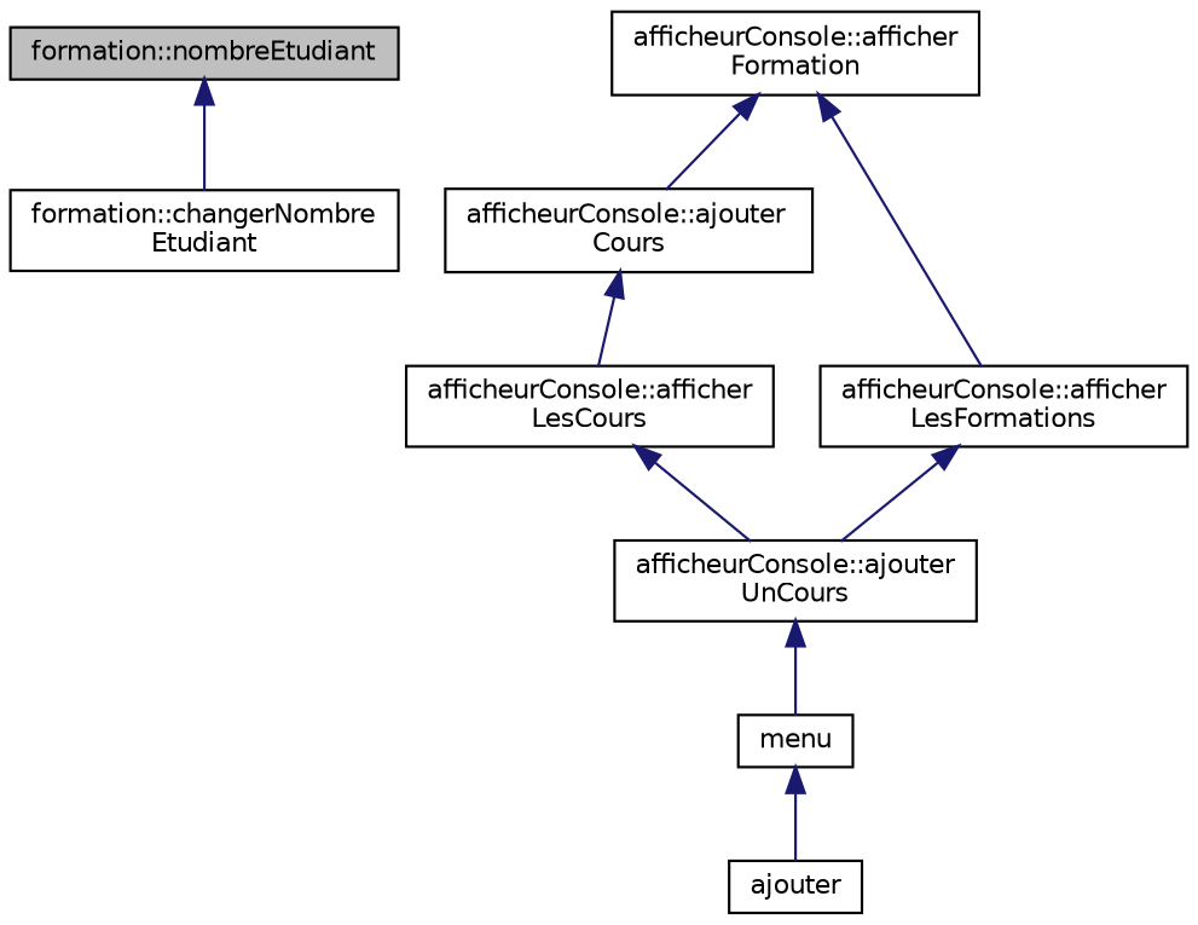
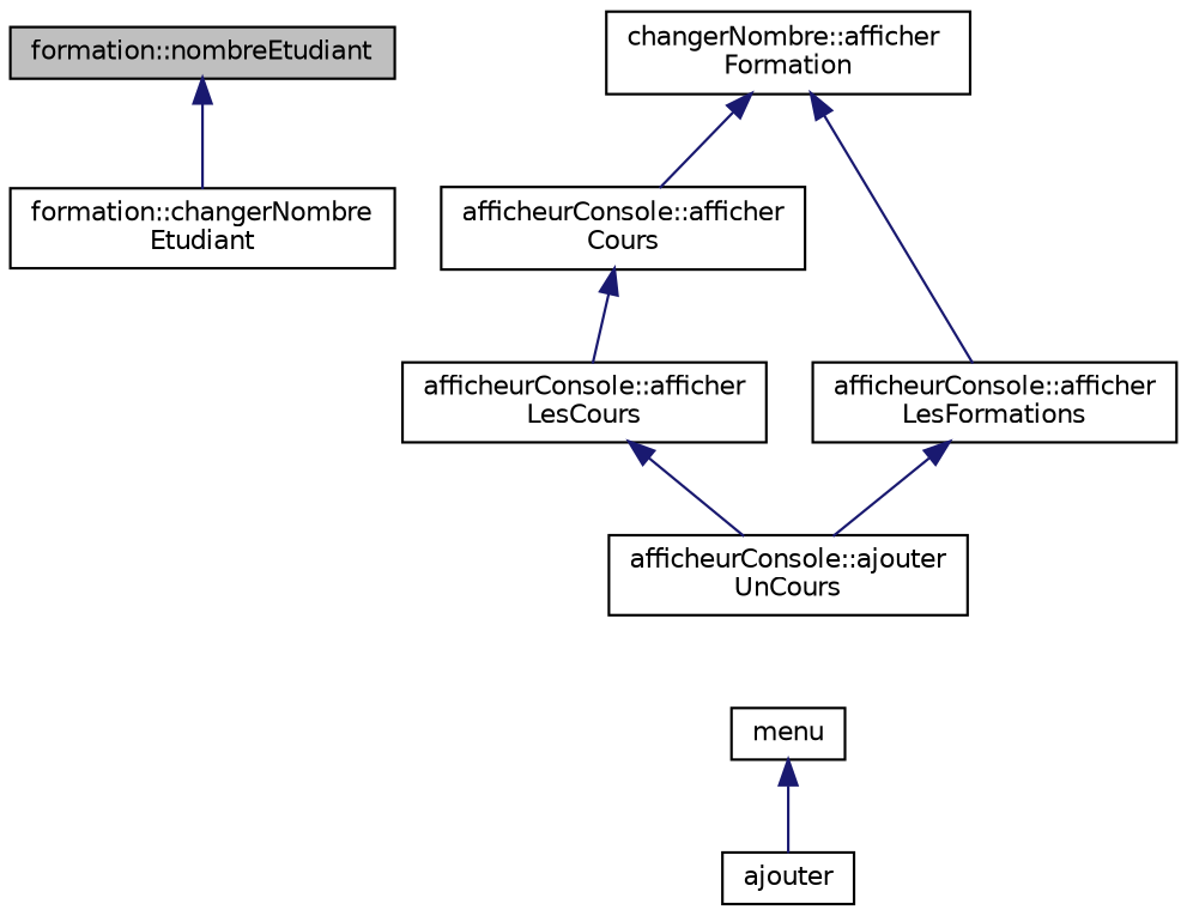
  digraph {
    rankdir=TB
    node [color=black fillcolor=white fontname=Helvetica fontsize=10 shape=record style=filled]
    edge [color=midnightblue dir=back fontname=Helvetica fontsize=10 labelfontname=Helvetica labelfontsize=10 style=solid]
    n1 [fillcolor=grey75 fontcolor=black height=0.2 label="formation::nombreEtudiant" width=0.4]
    n2 [height=0.2 label="formation::changerNombre\lEtudiant" width=0.4]
-   n3 [height=0.2 label="afficheurConsole::afficher\lFormation" width=0.4]
-   n4 [height=0.2 label="afficheurConsole::ajouter\lCours" width=0.4]
+   n3 [height=0.2 label="changerNombre::afficher\lFormation" width=0.4]
+   n4 [height=0.2 label="afficheurConsole::afficher\lCours" width=0.4]
    n5 [height=0.2 label="afficheurConsole::afficher\lLesFormations" width=0.4]
    n6 [height=0.2 label="afficheurConsole::afficher\lLesCours" width=0.4]
    n7 [height=0.2 label="afficheurConsole::ajouter\lUnCours" width=0.4]
    n8 [height=0.2 label=menu width=0.4]
    n9 [height=0.2 label=ajouter width=0.4]
    n1 -> n2
    n3 -> n4
    n3 -> n5
    n4 -> n6
    n5 -> n7
    n6 -> n7
-   n7 -> n8
    n8 -> n9
  }
